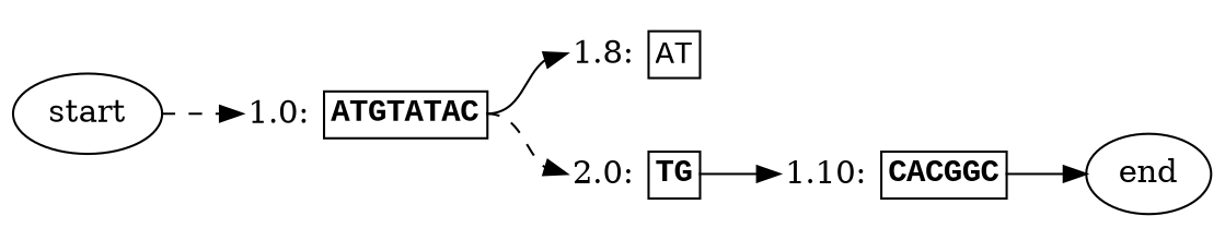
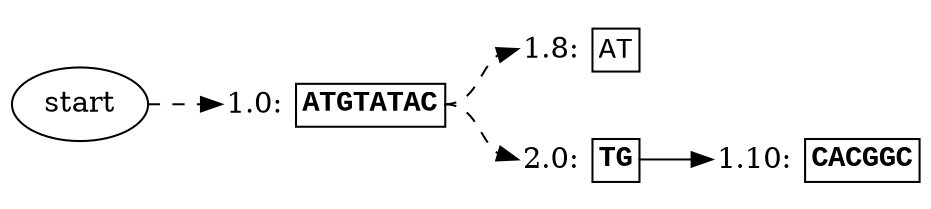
  strict digraph {
    rankdir=LR
    splines=true
    node [margin=0 shape=none]
    edge [headport=w style=dashed tailport=e]
    n1 [height=0.5 highlight=True label=<<TABLE BORDER='0' CELLBORDER='1' CELLSPACING='0'><TR><TD BORDER='0' PORT='caption'>1.0: </TD><TD><FONT FACE='Courier New'><B>ATGTATAC</B></FONT></TD></TR></TABLE>> sequence=ATGTATAC width=1.3993]
    n2 [height=0.5 label=<<TABLE BORDER='0' CELLBORDER='1' CELLSPACING='0'><TR><TD BORDER='0' PORT='caption'>1.8: </TD><TD><FONT FACE='Courier New'>AT</FONT></TD></TR></TABLE>> sequence=AT width=0.75]
    n3 [height=0.5 highlight=True label=<<TABLE BORDER='0' CELLBORDER='1' CELLSPACING='0'><TR><TD BORDER='0' PORT='caption'>2.0: </TD><TD><FONT FACE='Courier New'><B>TG</B></FONT></TD></TR></TABLE>> sequence=TG width=0.75]
    n4 [height=0.5 highlight=True label=<<TABLE BORDER='0' CELLBORDER='1' CELLSPACING='0'><TR><TD BORDER='0' PORT='caption'>1.10: </TD><TD><FONT FACE='Courier New'><B>CACGGC</B></FONT></TD></TR></TABLE>> sequence=CACGGC width=1.2639]
-   end [height=0.5 width=0.75 margin="" shape=""]
    start [height=0.5 width=0.75 margin="" shape=""]
-   n1 -> n2 [style=solid]
+   n1 -> n2
    n1 -> n3
    n3 -> n4 [style=""]
-   n4 -> end [style=""]
    start -> n1
  }
